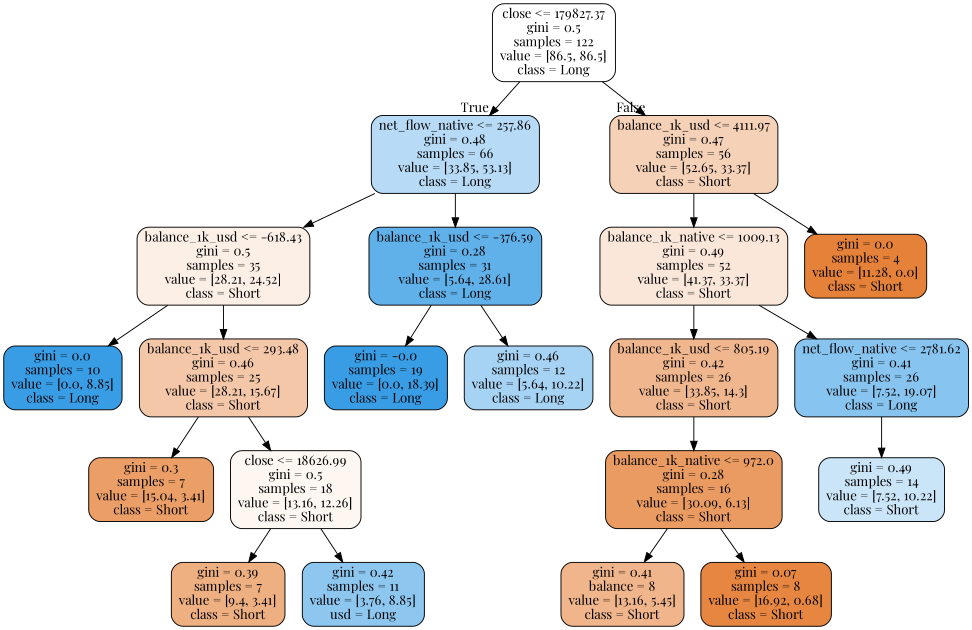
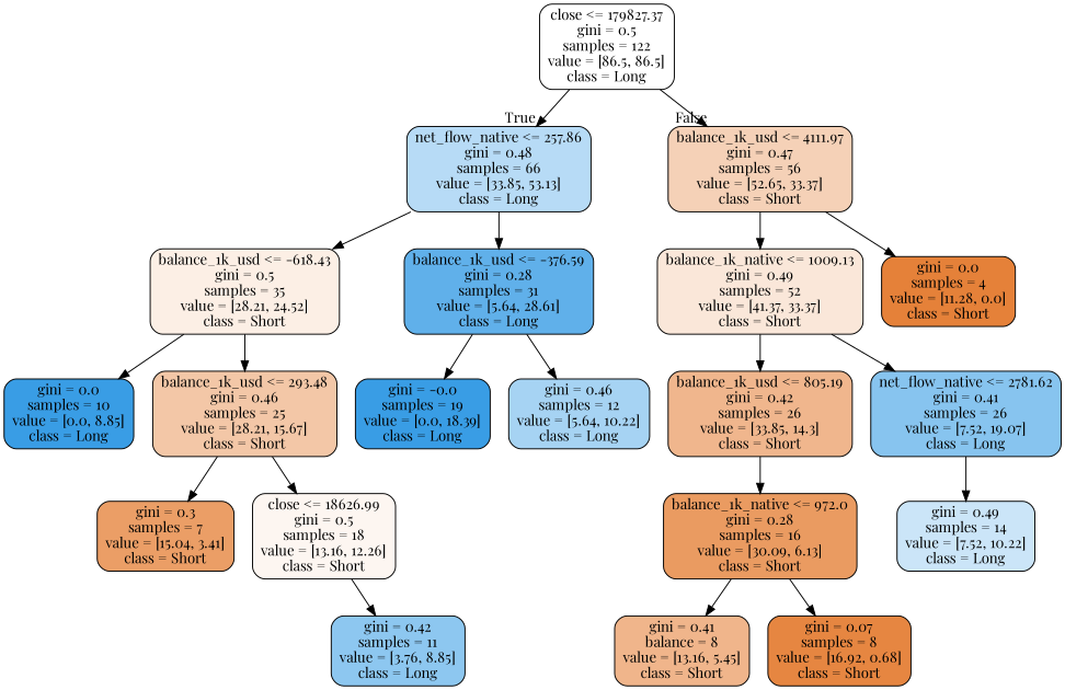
  digraph {
    fontname="Playfair Display"
    node [color=black fillcolor="#399de5" fontname="Playfair Display" shape=box style="filled, rounded"]
    edge [fontname="Playfair Display"]
    n1 [fillcolor="#ffffff" label="close <= 179827.37\ngini = 0.5\nsamples = 122\nvalue = [86.5, 86.5]\nclass = Long"]
    n2 [fillcolor="#b7dbf6" label="net_flow_native <= 257.86\ngini = 0.48\nsamples = 66\nvalue = [33.85, 53.13]\nclass = Long"]
    n3 [fillcolor="#f5d1b7" label="balance_1k_usd <= 4111.97\ngini = 0.47\nsamples = 56\nvalue = [52.65, 33.37]\nclass = Short"]
    n4 [fillcolor="#fcefe5" label="balance_1k_usd <= -618.43\ngini = 0.5\nsamples = 35\nvalue = [28.21, 24.52]\nclass = Short"]
    n5 [fillcolor="#60b0ea" label="balance_1k_usd <= -376.59\ngini = 0.28\nsamples = 31\nvalue = [5.64, 28.61]\nclass = Long"]
    n6 [fillcolor="#fae7d9" label="balance_1k_native <= 1009.13\ngini = 0.49\nsamples = 52\nvalue = [41.37, 33.37]\nclass = Short"]
    n7 [fillcolor="#e58139" label="gini = 0.0\nsamples = 4\nvalue = [11.28, 0.0]\nclass = Short"]
    n8 [label="gini = 0.0\nsamples = 10\nvalue = [0.0, 8.85]\nclass = Long"]
    n9 [fillcolor="#f3c7a7" label="balance_1k_usd <= 293.48\ngini = 0.46\nsamples = 25\nvalue = [28.21, 15.67]\nclass = Short"]
    n10 [label="gini = -0.0\nsamples = 19\nvalue = [0.0, 18.39]\nclass = Long"]
    n11 [fillcolor="#a6d3f3" label="gini = 0.46\nsamples = 12\nvalue = [5.64, 10.22]\nclass = Long"]
    n12 [fillcolor="#eb9e66" label="gini = 0.3\nsamples = 7\nvalue = [15.04, 3.41]\nclass = Short"]
    n13 [fillcolor="#fdf6f1" label="close <= 18626.99\ngini = 0.5\nsamples = 18\nvalue = [13.16, 12.26]\nclass = Short"]
-   n14 [fillcolor="#eeaf81" label="gini = 0.39\nsamples = 7\nvalue = [9.4, 3.41]\nclass = Short"]
-   n15 [fillcolor="#8dc7f0" label="gini = 0.42\nsamples = 11\nvalue = [3.76, 8.85]\nusd = Long"]
+   n15 [fillcolor="#8dc7f0" label="gini = 0.42\nsamples = 11\nvalue = [3.76, 8.85]\nclass = Long"]
    n16 [fillcolor="#f0b68d" label="balance_1k_usd <= 805.19\ngini = 0.42\nsamples = 26\nvalue = [33.85, 14.3]\nclass = Short"]
    n17 [fillcolor="#87c4ef" label="net_flow_native <= 2781.62\ngini = 0.41\nsamples = 26\nvalue = [7.52, 19.07]\nclass = Long"]
    n18 [fillcolor="#ea9b61" label="balance_1k_native <= 972.0\ngini = 0.28\nsamples = 16\nvalue = [30.09, 6.13]\nclass = Short"]
-   n19 [fillcolor="#cbe5f8" label="gini = 0.49\nsamples = 14\nvalue = [7.52, 10.22]\nclass = Short"]
+   n19 [fillcolor="#cbe5f8" label="gini = 0.49\nsamples = 14\nvalue = [7.52, 10.22]\nclass = Long"]
    n20 [fillcolor="#f0b58b" label="gini = 0.41\nbalance = 8\nvalue = [13.16, 5.45]\nclass = Short"]
    n21 [fillcolor="#e68641" label="gini = 0.07\nsamples = 8\nvalue = [16.92, 0.68]\nclass = Short"]
    n1 -> n2 [headlabel=True labelangle=45 labeldistance=2.5]
    n1 -> n3 [headlabel=False labelangle=-45 labeldistance=2.5]
    n2 -> n4
    n2 -> n5
    n3 -> n6
    n3 -> n7
    n4 -> n8
    n4 -> n9
    n5 -> n10
    n5 -> n11
    n6 -> n16
    n6 -> n17
    n9 -> n12
    n9 -> n13
-   n13 -> n14
    n13 -> n15
    n16 -> n18
    n17 -> n19
    n18 -> n20
    n18 -> n21
  }
